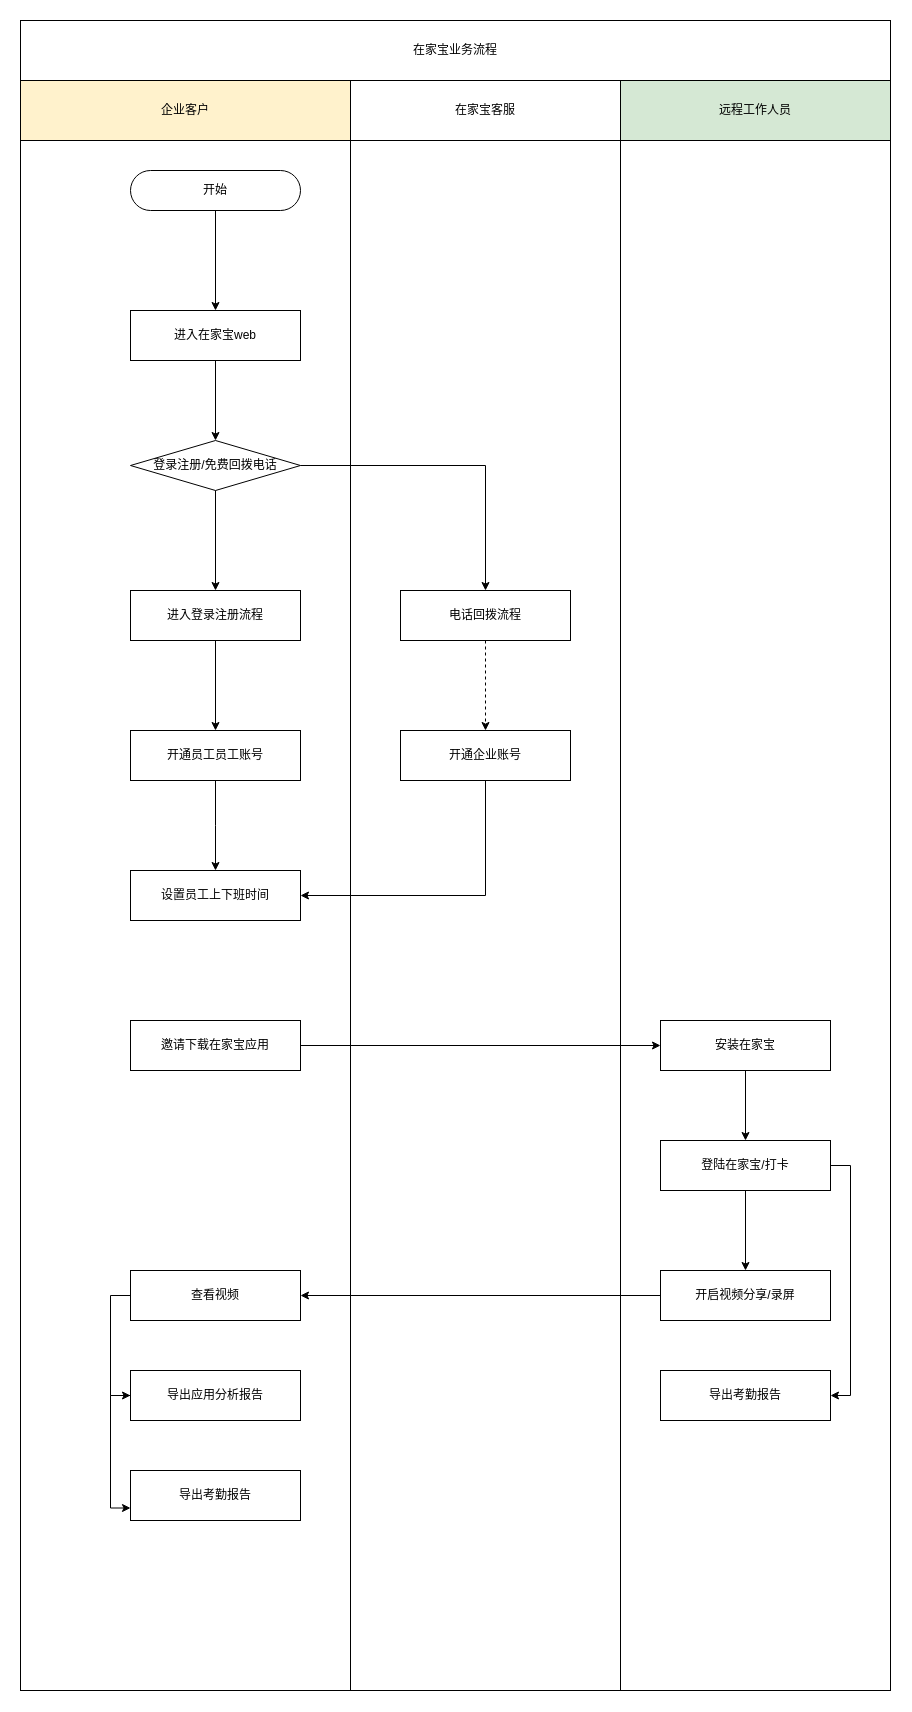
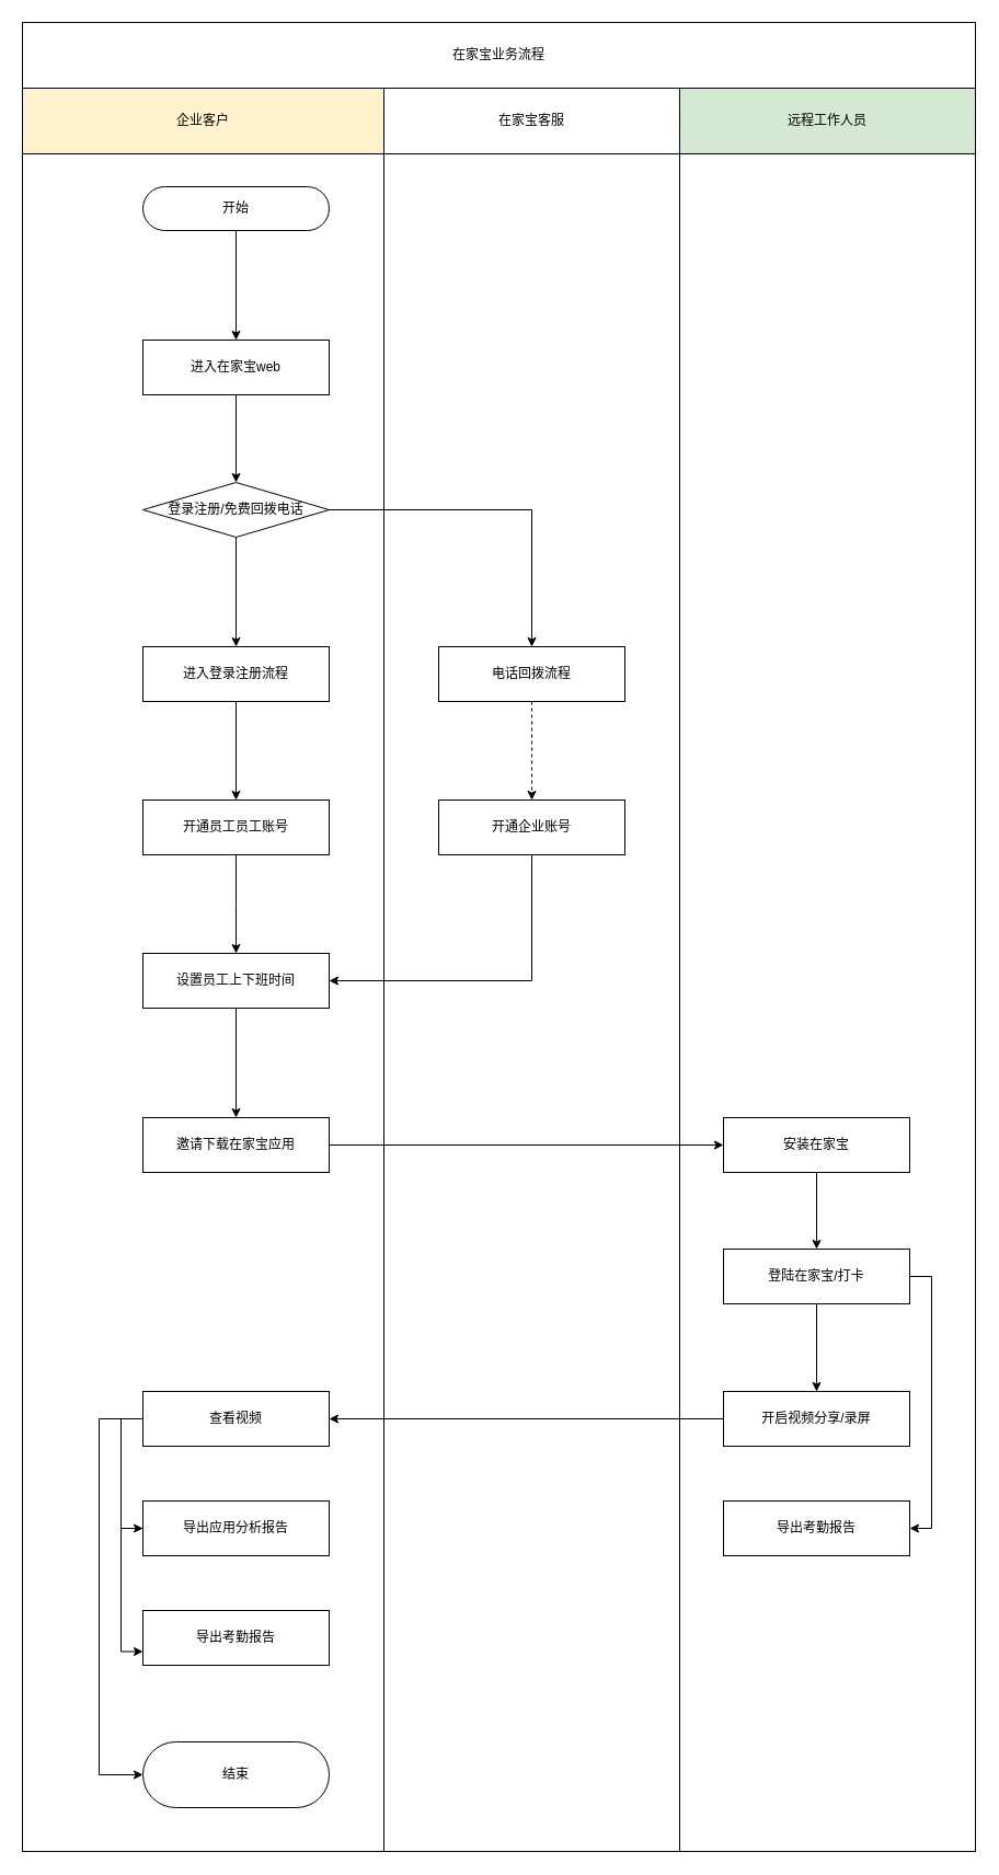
  <mxCell id="0" />
  <mxCell id="1" parent="0" />
  <mxCell id="2" value="" style="rounded=0;whiteSpace=wrap;html=1;fillColor=none;" vertex="1" parent="1"><mxGeometry x="620" y="140" width="270" height="1550" as="geometry" /></mxCell>
  <mxCell id="3" value="" style="rounded=0;whiteSpace=wrap;html=1;fillColor=none;" vertex="1" parent="1"><mxGeometry x="20" y="140" width="330" height="1550" as="geometry" /></mxCell>
  <mxCell id="4" value="" style="edgeStyle=orthogonalEdgeStyle;rounded=0;orthogonalLoop=1;jettySize=auto;html=1;" edge="1" parent="1" source="5" target="12"><mxGeometry relative="1" as="geometry" /></mxCell>
  <mxCell id="5" value="进入在家宝web" style="rounded=0;whiteSpace=wrap;html=1;fillColor=none;" vertex="1" parent="1"><mxGeometry x="130" y="310" width="170" height="50" as="geometry" /></mxCell>
  <mxCell id="6" style="edgeStyle=orthogonalEdgeStyle;rounded=0;orthogonalLoop=1;jettySize=auto;html=1;" edge="1" parent="1" source="7" target="5"><mxGeometry relative="1" as="geometry" /></mxCell>
  <mxCell id="7" value="开始" style="rounded=1;whiteSpace=wrap;html=1;fillColor=none;arcSize=50;" vertex="1" parent="1"><mxGeometry x="130" y="170" width="170" height="40" as="geometry" /></mxCell>
  <mxCell id="8" style="edgeStyle=orthogonalEdgeStyle;rounded=0;orthogonalLoop=1;jettySize=auto;html=1;" edge="1" parent="1" source="9" target="16"><mxGeometry relative="1" as="geometry" /></mxCell>
  <mxCell id="9" value="进入登录注册流程" style="rounded=0;whiteSpace=wrap;html=1;fillColor=none;" vertex="1" parent="1"><mxGeometry x="130" y="590" width="170" height="50" as="geometry" /></mxCell>
  <mxCell id="10" style="edgeStyle=orthogonalEdgeStyle;rounded=0;orthogonalLoop=1;jettySize=auto;html=1;exitX=0.5;exitY=1;exitDx=0;exitDy=0;entryX=0.5;entryY=0;entryDx=0;entryDy=0;" edge="1" parent="1" source="12" target="9"><mxGeometry relative="1" as="geometry" /></mxCell>
  <mxCell id="11" style="edgeStyle=orthogonalEdgeStyle;rounded=0;orthogonalLoop=1;jettySize=auto;html=1;" edge="1" parent="1" source="12" target="14"><mxGeometry relative="1" as="geometry" /></mxCell>
  <mxCell id="12" value="&lt;span style=&quot;white-space: normal&quot;&gt;登录注册/免费回拨电话&lt;/span&gt;" style="rhombus;whiteSpace=wrap;html=1;fillColor=none;" vertex="1" parent="1"><mxGeometry x="130" y="440" width="170" height="50" as="geometry" /></mxCell>
  <mxCell id="13" style="edgeStyle=orthogonalEdgeStyle;rounded=0;orthogonalLoop=1;jettySize=auto;html=1;dashed=1;" edge="1" parent="1" source="14" target="22"><mxGeometry relative="1" as="geometry" /></mxCell>
  <mxCell id="14" value="电话回拨流程" style="rounded=0;whiteSpace=wrap;html=1;fillColor=none;" vertex="1" parent="1"><mxGeometry x="400" y="590" width="170" height="50" as="geometry" /></mxCell>
  <mxCell id="15" style="edgeStyle=orthogonalEdgeStyle;rounded=0;orthogonalLoop=1;jettySize=auto;html=1;" edge="1" parent="1" source="16"><mxGeometry relative="1" as="geometry"><mxPoint x="215" y="870" as="targetPoint" /></mxGeometry></mxCell>
  <mxCell id="16" value="开通员工员工账号" style="rounded=0;whiteSpace=wrap;html=1;fillColor=none;" vertex="1" parent="1"><mxGeometry x="130" y="730" width="170" height="50" as="geometry" /></mxCell>
+ <mxCell id="17" style="edgeStyle=orthogonalEdgeStyle;rounded=0;orthogonalLoop=1;jettySize=auto;html=1;" edge="1" parent="1" source="18" target="20"><mxGeometry relative="1" as="geometry" /></mxCell>
  <mxCell id="18" value="设置员工上下班时间" style="rounded=0;whiteSpace=wrap;html=1;fillColor=none;" vertex="1" parent="1"><mxGeometry x="130" y="870" width="170" height="50" as="geometry" /></mxCell>
  <mxCell id="19" style="edgeStyle=orthogonalEdgeStyle;rounded=0;orthogonalLoop=1;jettySize=auto;html=1;" edge="1" parent="1" source="20" target="27"><mxGeometry relative="1" as="geometry" /></mxCell>
  <mxCell id="20" value="邀请下载在家宝应用" style="rounded=0;whiteSpace=wrap;html=1;fillColor=none;" vertex="1" parent="1"><mxGeometry x="130" y="1020" width="170" height="50" as="geometry" /></mxCell>
  <mxCell id="21" style="edgeStyle=orthogonalEdgeStyle;rounded=0;orthogonalLoop=1;jettySize=auto;html=1;entryX=1;entryY=0.5;entryDx=0;entryDy=0;" edge="1" parent="1" source="22"><mxGeometry relative="1" as="geometry"><mxPoint x="300" y="895" as="targetPoint" /><Array as="points"><mxPoint x="485" y="895" /></Array></mxGeometry></mxCell>
  <mxCell id="22" value="开通企业账号" style="rounded=0;whiteSpace=wrap;html=1;fillColor=none;" vertex="1" parent="1"><mxGeometry x="400" y="730" width="170" height="50" as="geometry" /></mxCell>
  <mxCell id="23" value="企业客户" style="rounded=0;whiteSpace=wrap;html=1;fillColor=#fff2cc;" vertex="1" parent="1"><mxGeometry x="20" y="80" width="330" height="60" as="geometry" /></mxCell>
  <mxCell id="24" value="在家宝客服" style="rounded=0;whiteSpace=wrap;html=1;" vertex="1" parent="1"><mxGeometry x="350" y="80" width="270" height="60" as="geometry" /></mxCell>
  <mxCell id="25" value="远程工作人员" style="rounded=0;whiteSpace=wrap;html=1;fillColor=#d5e8d4;" vertex="1" parent="1"><mxGeometry x="620" y="80" width="270" height="60" as="geometry" /></mxCell>
  <mxCell id="26" style="edgeStyle=orthogonalEdgeStyle;rounded=0;orthogonalLoop=1;jettySize=auto;html=1;exitX=0.5;exitY=1;exitDx=0;exitDy=0;" edge="1" parent="1" source="27" target="30"><mxGeometry relative="1" as="geometry" /></mxCell>
  <mxCell id="27" value="安装在家宝" style="rounded=0;whiteSpace=wrap;html=1;fillColor=none;" vertex="1" parent="1"><mxGeometry x="660" y="1020" width="170" height="50" as="geometry" /></mxCell>
  <mxCell id="28" style="edgeStyle=orthogonalEdgeStyle;rounded=0;orthogonalLoop=1;jettySize=auto;html=1;exitX=0.5;exitY=1;exitDx=0;exitDy=0;entryX=0.5;entryY=0;entryDx=0;entryDy=0;" edge="1" parent="1" source="30" target="32"><mxGeometry relative="1" as="geometry" /></mxCell>
  <mxCell id="29" style="edgeStyle=orthogonalEdgeStyle;rounded=0;orthogonalLoop=1;jettySize=auto;html=1;entryX=1;entryY=0.5;entryDx=0;entryDy=0;" edge="1" parent="1" source="30" target="41"><mxGeometry relative="1" as="geometry"><Array as="points"><mxPoint x="850" y="1165" /><mxPoint x="850" y="1395" /></Array></mxGeometry></mxCell>
  <mxCell id="30" value="登陆在家宝/打卡" style="rounded=0;whiteSpace=wrap;html=1;fillColor=none;" vertex="1" parent="1"><mxGeometry x="660" y="1140" width="170" height="50" as="geometry" /></mxCell>
  <mxCell id="31" style="edgeStyle=orthogonalEdgeStyle;rounded=0;orthogonalLoop=1;jettySize=auto;html=1;exitX=0;exitY=0.5;exitDx=0;exitDy=0;entryX=1;entryY=0.5;entryDx=0;entryDy=0;" edge="1" parent="1" source="32" target="35"><mxGeometry relative="1" as="geometry" /></mxCell>
  <mxCell id="32" value="开启视频分享/录屏" style="rounded=0;whiteSpace=wrap;html=1;fillColor=none;" vertex="1" parent="1"><mxGeometry x="660" y="1270" width="170" height="50" as="geometry" /></mxCell>
+ <mxCell id="33" style="edgeStyle=orthogonalEdgeStyle;rounded=0;orthogonalLoop=1;jettySize=auto;html=1;" edge="1" parent="1" source="35" target="42"><mxGeometry relative="1" as="geometry"><Array as="points"><mxPoint x="90" y="1295" /><mxPoint x="90" y="1620" /></Array></mxGeometry></mxCell>
  <mxCell id="34" style="edgeStyle=orthogonalEdgeStyle;rounded=0;orthogonalLoop=1;jettySize=auto;html=1;entryX=0;entryY=0.5;entryDx=0;entryDy=0;exitX=0;exitY=0.5;exitDx=0;exitDy=0;" edge="1" parent="1" source="35" target="39"><mxGeometry relative="1" as="geometry"><Array as="points"><mxPoint x="110" y="1295" /><mxPoint x="110" y="1395" /></Array></mxGeometry></mxCell>
  <mxCell id="35" value="查看视频" style="rounded=0;whiteSpace=wrap;html=1;fillColor=none;" vertex="1" parent="1"><mxGeometry x="130" y="1270" width="170" height="50" as="geometry" /></mxCell>
  <mxCell id="36" value="" style="rounded=0;whiteSpace=wrap;html=1;fillColor=none;" vertex="1" parent="1"><mxGeometry x="350" y="140" width="270" height="1550" as="geometry" /></mxCell>
  <mxCell id="37" value="在家宝业务流程" style="rounded=0;whiteSpace=wrap;html=1;" vertex="1" parent="1"><mxGeometry x="20" width="870" height="60" as="geometry" y="20" /></mxCell>
  <mxCell id="38" style="edgeStyle=orthogonalEdgeStyle;rounded=0;orthogonalLoop=1;jettySize=auto;html=1;entryX=0;entryY=0.75;entryDx=0;entryDy=0;exitX=0;exitY=0.5;exitDx=0;exitDy=0;" edge="1" parent="1" source="39" target="40"><mxGeometry relative="1" as="geometry" /></mxCell>
  <mxCell id="39" value="导出应用分析报告" style="rounded=0;whiteSpace=wrap;html=1;fillColor=none;" vertex="1" parent="1"><mxGeometry x="130" y="1370" width="170" height="50" as="geometry" /></mxCell>
  <mxCell id="40" value="导出考勤报告" style="rounded=0;whiteSpace=wrap;html=1;fillColor=none;" vertex="1" parent="1"><mxGeometry x="130" y="1470" width="170" height="50" as="geometry" /></mxCell>
  <mxCell id="41" value="导出考勤报告" style="rounded=0;whiteSpace=wrap;html=1;fillColor=none;" vertex="1" parent="1"><mxGeometry x="660" y="1370" width="170" height="50" as="geometry" /></mxCell>
+ <mxCell id="42" value="结束" style="rounded=1;whiteSpace=wrap;html=1;fillColor=none;arcSize=50;" vertex="1" parent="1"><mxGeometry x="130" y="1590" width="170" height="60" as="geometry" /></mxCell>
